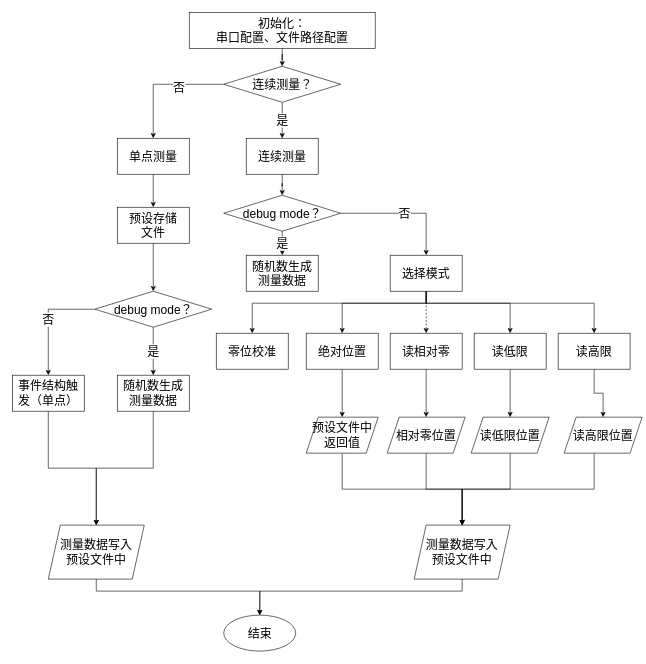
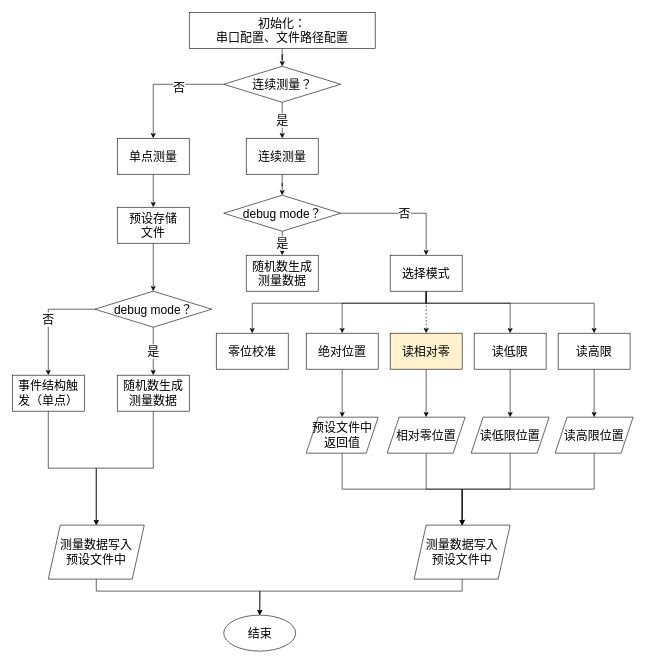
  <mxCell id="0" />
  <mxCell id="1" parent="0" />
  <mxCell id="2" value="" style="edgeStyle=orthogonalEdgeStyle;rounded=0;orthogonalLoop=1;jettySize=auto;html=1;fontSize=20;" edge="1" parent="1" source="5" target="7"><mxGeometry relative="1" as="geometry" /></mxCell>
  <mxCell id="3" value="否" style="edgeLabel;html=1;align=center;verticalAlign=middle;resizable=0;points=[];fontSize=20;" vertex="1" connectable="0" parent="2"><mxGeometry x="-0.278" y="4" relative="1" as="geometry"><mxPoint as="offset" /></mxGeometry></mxCell>
  <mxCell id="4" value="是" style="edgeStyle=orthogonalEdgeStyle;rounded=0;orthogonalLoop=1;jettySize=auto;html=1;fontSize=20;" edge="1" parent="1" source="5" target="11"><mxGeometry relative="1" as="geometry" /></mxCell>
  <mxCell id="5" value="连续测量？" style="rhombus;whiteSpace=wrap;html=1;rounded=0;fontSize=20;" vertex="1" parent="1"><mxGeometry x="372.5" y="110" width="195" height="60" as="geometry" /></mxCell>
  <mxCell id="6" value="" style="edgeStyle=orthogonalEdgeStyle;rounded=0;orthogonalLoop=1;jettySize=auto;html=1;fontSize=20;" edge="1" parent="1" source="7" target="49"><mxGeometry relative="1" as="geometry" /></mxCell>
  <mxCell id="7" value="单点测量" style="whiteSpace=wrap;html=1;fontSize=20;rounded=0;" vertex="1" parent="1"><mxGeometry x="195" y="230" width="120" height="60" as="geometry" /></mxCell>
  <mxCell id="8" style="edgeStyle=orthogonalEdgeStyle;rounded=0;orthogonalLoop=1;jettySize=auto;html=1;entryX=0.5;entryY=0;entryDx=0;entryDy=0;fontSize=20;" edge="1" parent="1" source="9" target="5"><mxGeometry relative="1" as="geometry" /></mxCell>
  <mxCell id="9" value="初始化：&lt;br&gt;串口配置、文件路径配置" style="rounded=0;whiteSpace=wrap;html=1;fontSize=20;" vertex="1" parent="1"><mxGeometry x="315" y="20" width="310" height="60" as="geometry" /></mxCell>
  <mxCell id="10" style="edgeStyle=orthogonalEdgeStyle;rounded=0;orthogonalLoop=1;jettySize=auto;html=1;entryX=0.5;entryY=0;entryDx=0;entryDy=0;fontSize=20;" edge="1" parent="1" source="11" target="21"><mxGeometry relative="1" as="geometry" /></mxCell>
  <mxCell id="11" value="连续测量" style="whiteSpace=wrap;html=1;fontSize=20;rounded=0;" vertex="1" parent="1"><mxGeometry x="410" y="230" width="120" height="60" as="geometry" /></mxCell>
  <mxCell id="12" value="否" style="edgeStyle=orthogonalEdgeStyle;rounded=0;orthogonalLoop=1;jettySize=auto;html=1;fontSize=20;" edge="1" parent="1" source="14" target="16"><mxGeometry relative="1" as="geometry" /></mxCell>
  <mxCell id="13" value="是" style="edgeStyle=orthogonalEdgeStyle;rounded=0;orthogonalLoop=1;jettySize=auto;html=1;fontSize=20;" edge="1" parent="1" source="14" target="18"><mxGeometry relative="1" as="geometry" /></mxCell>
  <mxCell id="14" value="debug mode？" style="rhombus;whiteSpace=wrap;html=1;rounded=0;fontSize=20;" vertex="1" parent="1"><mxGeometry x="157.5" y="485" width="195" height="60" as="geometry" /></mxCell>
  <mxCell id="15" value="" style="edgeStyle=orthogonalEdgeStyle;rounded=0;orthogonalLoop=1;jettySize=auto;html=1;fontSize=20;" edge="1" parent="1" source="16" target="30"><mxGeometry relative="1" as="geometry" /></mxCell>
  <mxCell id="16" value="事件结构触发（单点）" style="whiteSpace=wrap;html=1;fontSize=20;rounded=0;" vertex="1" parent="1"><mxGeometry x="20" y="625" width="120" height="60" as="geometry" /></mxCell>
  <mxCell id="17" style="edgeStyle=orthogonalEdgeStyle;rounded=0;orthogonalLoop=1;jettySize=auto;html=1;entryX=0.5;entryY=0;entryDx=0;entryDy=0;fontSize=20;" edge="1" parent="1" source="18" target="30"><mxGeometry relative="1" as="geometry" /></mxCell>
  <mxCell id="18" value="随机数生成测量数据" style="whiteSpace=wrap;html=1;fontSize=20;rounded=0;" vertex="1" parent="1"><mxGeometry x="195" y="625" width="120" height="60" as="geometry" /></mxCell>
  <mxCell id="19" value="否" style="edgeStyle=orthogonalEdgeStyle;rounded=0;orthogonalLoop=1;jettySize=auto;html=1;fontSize=20;" edge="1" source="21" target="27" parent="1"><mxGeometry relative="1" as="geometry" /></mxCell>
  <mxCell id="20" value="是" style="edgeStyle=orthogonalEdgeStyle;rounded=0;orthogonalLoop=1;jettySize=auto;html=1;fontSize=20;" edge="1" source="21" target="28" parent="1"><mxGeometry relative="1" as="geometry" /></mxCell>
  <mxCell id="21" value="debug mode？" style="rhombus;whiteSpace=wrap;html=1;rounded=0;fontSize=20;" vertex="1" parent="1"><mxGeometry x="372.5" y="325" width="195" height="60" as="geometry" /></mxCell>
  <mxCell id="22" style="edgeStyle=orthogonalEdgeStyle;rounded=0;orthogonalLoop=1;jettySize=auto;html=1;entryX=0.5;entryY=0;entryDx=0;entryDy=0;fontSize=20;dashed=1;" edge="1" parent="1" source="27" target="35"><mxGeometry relative="1" as="geometry" /></mxCell>
  <mxCell id="23" style="edgeStyle=orthogonalEdgeStyle;rounded=0;orthogonalLoop=1;jettySize=auto;html=1;entryX=0.5;entryY=0;entryDx=0;entryDy=0;fontSize=20;" edge="1" parent="1" source="27" target="33"><mxGeometry relative="1" as="geometry"><Array as="points"><mxPoint x="710" y="505" /><mxPoint x="570" y="505" /></Array></mxGeometry></mxCell>
  <mxCell id="24" style="edgeStyle=orthogonalEdgeStyle;rounded=0;orthogonalLoop=1;jettySize=auto;html=1;fontSize=20;" edge="1" parent="1" source="27" target="31"><mxGeometry relative="1" as="geometry"><Array as="points"><mxPoint x="710" y="505" /><mxPoint x="420" y="505" /></Array></mxGeometry></mxCell>
  <mxCell id="25" style="edgeStyle=orthogonalEdgeStyle;rounded=0;orthogonalLoop=1;jettySize=auto;html=1;fontSize=20;" edge="1" parent="1" source="27" target="37"><mxGeometry relative="1" as="geometry"><Array as="points"><mxPoint x="710" y="505" /><mxPoint x="850" y="505" /></Array></mxGeometry></mxCell>
  <mxCell id="26" style="edgeStyle=orthogonalEdgeStyle;rounded=0;orthogonalLoop=1;jettySize=auto;html=1;entryX=0.5;entryY=0;entryDx=0;entryDy=0;fontSize=20;" edge="1" parent="1" source="27" target="39"><mxGeometry relative="1" as="geometry"><Array as="points"><mxPoint x="710" y="505" /><mxPoint x="990" y="505" /></Array></mxGeometry></mxCell>
  <mxCell id="27" value="选择模式" style="whiteSpace=wrap;html=1;fontSize=20;rounded=0;" vertex="1" parent="1"><mxGeometry x="650" y="425" width="120" height="60" as="geometry" /></mxCell>
  <mxCell id="28" value="随机数生成测量数据" style="whiteSpace=wrap;html=1;fontSize=20;rounded=0;" vertex="1" parent="1"><mxGeometry x="410" y="425" width="120" height="60" as="geometry" /></mxCell>
  <mxCell id="29" value="" style="edgeStyle=orthogonalEdgeStyle;rounded=0;orthogonalLoop=1;jettySize=auto;html=1;fontSize=20;" edge="1" parent="1" source="30" target="52"><mxGeometry relative="1" as="geometry"><Array as="points"><mxPoint x="160" y="985" /><mxPoint x="433" y="985" /></Array></mxGeometry></mxCell>
  <mxCell id="30" value="&lt;span&gt;测量数据写入&lt;br&gt;预设文件中&lt;/span&gt;" style="shape=parallelogram;perimeter=parallelogramPerimeter;whiteSpace=wrap;html=1;fixedSize=1;fontSize=20;rounded=0;" vertex="1" parent="1"><mxGeometry x="80" y="875" width="160" height="90" as="geometry" /></mxCell>
  <mxCell id="31" value="零位校准" style="whiteSpace=wrap;html=1;fontSize=20;rounded=0;" vertex="1" parent="1"><mxGeometry x="360" y="555" width="120" height="60" as="geometry" /></mxCell>
  <mxCell id="32" value="" style="edgeStyle=orthogonalEdgeStyle;rounded=0;orthogonalLoop=1;jettySize=auto;html=1;fontSize=20;" edge="1" parent="1" source="33" target="41"><mxGeometry relative="1" as="geometry" /></mxCell>
  <mxCell id="33" value="绝对位置" style="whiteSpace=wrap;html=1;fontSize=20;rounded=0;" vertex="1" parent="1"><mxGeometry x="510" y="555" width="120" height="60" as="geometry" /></mxCell>
  <mxCell id="34" value="" style="edgeStyle=orthogonalEdgeStyle;rounded=0;orthogonalLoop=1;jettySize=auto;html=1;fontSize=20;" edge="1" parent="1" source="35" target="43"><mxGeometry relative="1" as="geometry" /></mxCell>
- <mxCell id="35" value="读相对零" style="whiteSpace=wrap;html=1;fontSize=20;rounded=0;" vertex="1" parent="1"><mxGeometry x="650" y="555" width="120" height="60" as="geometry" /></mxCell>
+ <mxCell id="35" value="读相对零" style="whiteSpace=wrap;html=1;fontSize=20;rounded=0;fillColor=#fff2cc;" vertex="1" parent="1"><mxGeometry x="650" y="555" width="120" height="60" as="geometry" /></mxCell>
  <mxCell id="36" value="" style="edgeStyle=orthogonalEdgeStyle;rounded=0;orthogonalLoop=1;jettySize=auto;html=1;fontSize=20;" edge="1" parent="1" source="37" target="45"><mxGeometry relative="1" as="geometry" /></mxCell>
  <mxCell id="37" value="读低限" style="whiteSpace=wrap;html=1;fontSize=20;rounded=0;" vertex="1" parent="1"><mxGeometry x="790" y="555" width="120" height="60" as="geometry" /></mxCell>
  <mxCell id="38" value="" style="edgeStyle=orthogonalEdgeStyle;rounded=0;orthogonalLoop=1;jettySize=auto;html=1;fontSize=20;" edge="1" parent="1" source="39" target="47"><mxGeometry relative="1" as="geometry" /></mxCell>
  <mxCell id="39" value="读高限" style="whiteSpace=wrap;html=1;fontSize=20;rounded=0;" vertex="1" parent="1"><mxGeometry x="930" y="555" width="120" height="60" as="geometry" /></mxCell>
  <mxCell id="40" style="edgeStyle=orthogonalEdgeStyle;rounded=0;orthogonalLoop=1;jettySize=auto;html=1;entryX=0.5;entryY=0;entryDx=0;entryDy=0;fontSize=20;" edge="1" parent="1" source="41" target="51"><mxGeometry relative="1" as="geometry"><Array as="points"><mxPoint x="570" y="815" /><mxPoint x="770" y="815" /></Array></mxGeometry></mxCell>
  <mxCell id="41" value="预设文件中&lt;br&gt;返回值" style="shape=parallelogram;perimeter=parallelogramPerimeter;whiteSpace=wrap;html=1;fixedSize=1;fontSize=20;rounded=0;" vertex="1" parent="1"><mxGeometry x="510" y="695" width="120" height="60" as="geometry" /></mxCell>
  <mxCell id="42" style="edgeStyle=orthogonalEdgeStyle;rounded=0;orthogonalLoop=1;jettySize=auto;html=1;entryX=0.5;entryY=0;entryDx=0;entryDy=0;fontSize=20;" edge="1" parent="1" source="43" target="51"><mxGeometry relative="1" as="geometry" /></mxCell>
  <mxCell id="43" value="相对零位置" style="shape=parallelogram;perimeter=parallelogramPerimeter;whiteSpace=wrap;html=1;fixedSize=1;fontSize=20;rounded=0;" vertex="1" parent="1"><mxGeometry x="645" y="695" width="130" height="60" as="geometry" /></mxCell>
  <mxCell id="44" style="edgeStyle=orthogonalEdgeStyle;rounded=0;orthogonalLoop=1;jettySize=auto;html=1;fontSize=20;" edge="1" parent="1" source="45" target="51"><mxGeometry relative="1" as="geometry" /></mxCell>
  <mxCell id="45" value="读低限位置" style="shape=parallelogram;perimeter=parallelogramPerimeter;whiteSpace=wrap;html=1;fixedSize=1;fontSize=20;rounded=0;" vertex="1" parent="1"><mxGeometry x="785" y="695" width="130" height="60" as="geometry" /></mxCell>
  <mxCell id="46" style="edgeStyle=orthogonalEdgeStyle;rounded=0;orthogonalLoop=1;jettySize=auto;html=1;fontSize=20;entryX=0.5;entryY=0;entryDx=0;entryDy=0;" edge="1" parent="1" source="47" target="51"><mxGeometry relative="1" as="geometry"><mxPoint x="770" y="865" as="targetPoint" /><Array as="points"><mxPoint x="990" y="815" /><mxPoint x="770" y="815" /></Array></mxGeometry></mxCell>
- <mxCell id="47" value="读高限位置" style="shape=parallelogram;perimeter=parallelogramPerimeter;whiteSpace=wrap;html=1;fixedSize=1;fontSize=20;rounded=0;" vertex="1" parent="1"><mxGeometry x="940" y="695" width="130" height="60" as="geometry" /></mxCell>
+ <mxCell id="47" value="读高限位置" style="shape=parallelogram;perimeter=parallelogramPerimeter;whiteSpace=wrap;html=1;fixedSize=1;fontSize=20;rounded=0;" vertex="1" parent="1"><mxGeometry x="925" y="695" width="130" height="60" as="geometry" /></mxCell>
  <mxCell id="48" value="" style="edgeStyle=orthogonalEdgeStyle;rounded=0;orthogonalLoop=1;jettySize=auto;html=1;fontSize=20;" edge="1" parent="1" source="49" target="14"><mxGeometry relative="1" as="geometry" /></mxCell>
  <mxCell id="49" value="预设存储&lt;br&gt;文件" style="whiteSpace=wrap;html=1;fontSize=20;rounded=0;" vertex="1" parent="1"><mxGeometry x="195" y="345" width="120" height="60" as="geometry" /></mxCell>
  <mxCell id="50" style="edgeStyle=orthogonalEdgeStyle;rounded=0;orthogonalLoop=1;jettySize=auto;html=1;entryX=0.5;entryY=0;entryDx=0;entryDy=0;fontSize=20;" edge="1" parent="1" source="51" target="52"><mxGeometry relative="1" as="geometry"><Array as="points"><mxPoint x="770" y="985" /><mxPoint x="433" y="985" /></Array></mxGeometry></mxCell>
  <mxCell id="51" value="&lt;span&gt;测量数据写入&lt;br&gt;预设文件中&lt;/span&gt;" style="shape=parallelogram;perimeter=parallelogramPerimeter;whiteSpace=wrap;html=1;fixedSize=1;fontSize=20;rounded=0;" vertex="1" parent="1"><mxGeometry x="690" y="875" width="160" height="90" as="geometry" /></mxCell>
  <mxCell id="52" value="结束" style="ellipse;whiteSpace=wrap;html=1;fontSize=20;rounded=0;" vertex="1" parent="1"><mxGeometry x="372.5" y="1025" width="120" height="60" as="geometry" /></mxCell>
